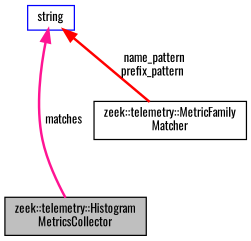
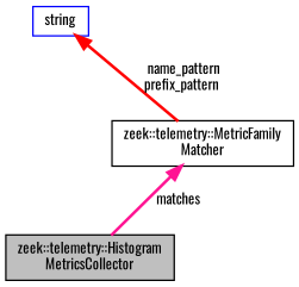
  digraph {
    fontname=Oswald
    node [color=black fillcolor=white fontname=Oswald fontsize=10 shape=record style=filled]
    edge [dir=back fontname=Oswald fontsize=10 labelfontname=Helvetica labelfontsize=10 style=bold]
    n1 [fillcolor=grey75 fontcolor=black height=0.2 label="zeek::telemetry::Histogram\lMetricsCollector" width=0.4]
    n2 [height=0.2 label="zeek::telemetry::MetricFamily\lMatcher" width=0.4]
    n3 [color=blue height=0.2 label=string width=0.4]
-   n3 -> n1 [color=deeppink label=" matches"]
+   n2 -> n1 [color=deeppink label=" matches"]
    n3 -> n2 [color=red label=" name_pattern\nprefix_pattern"]
  }
